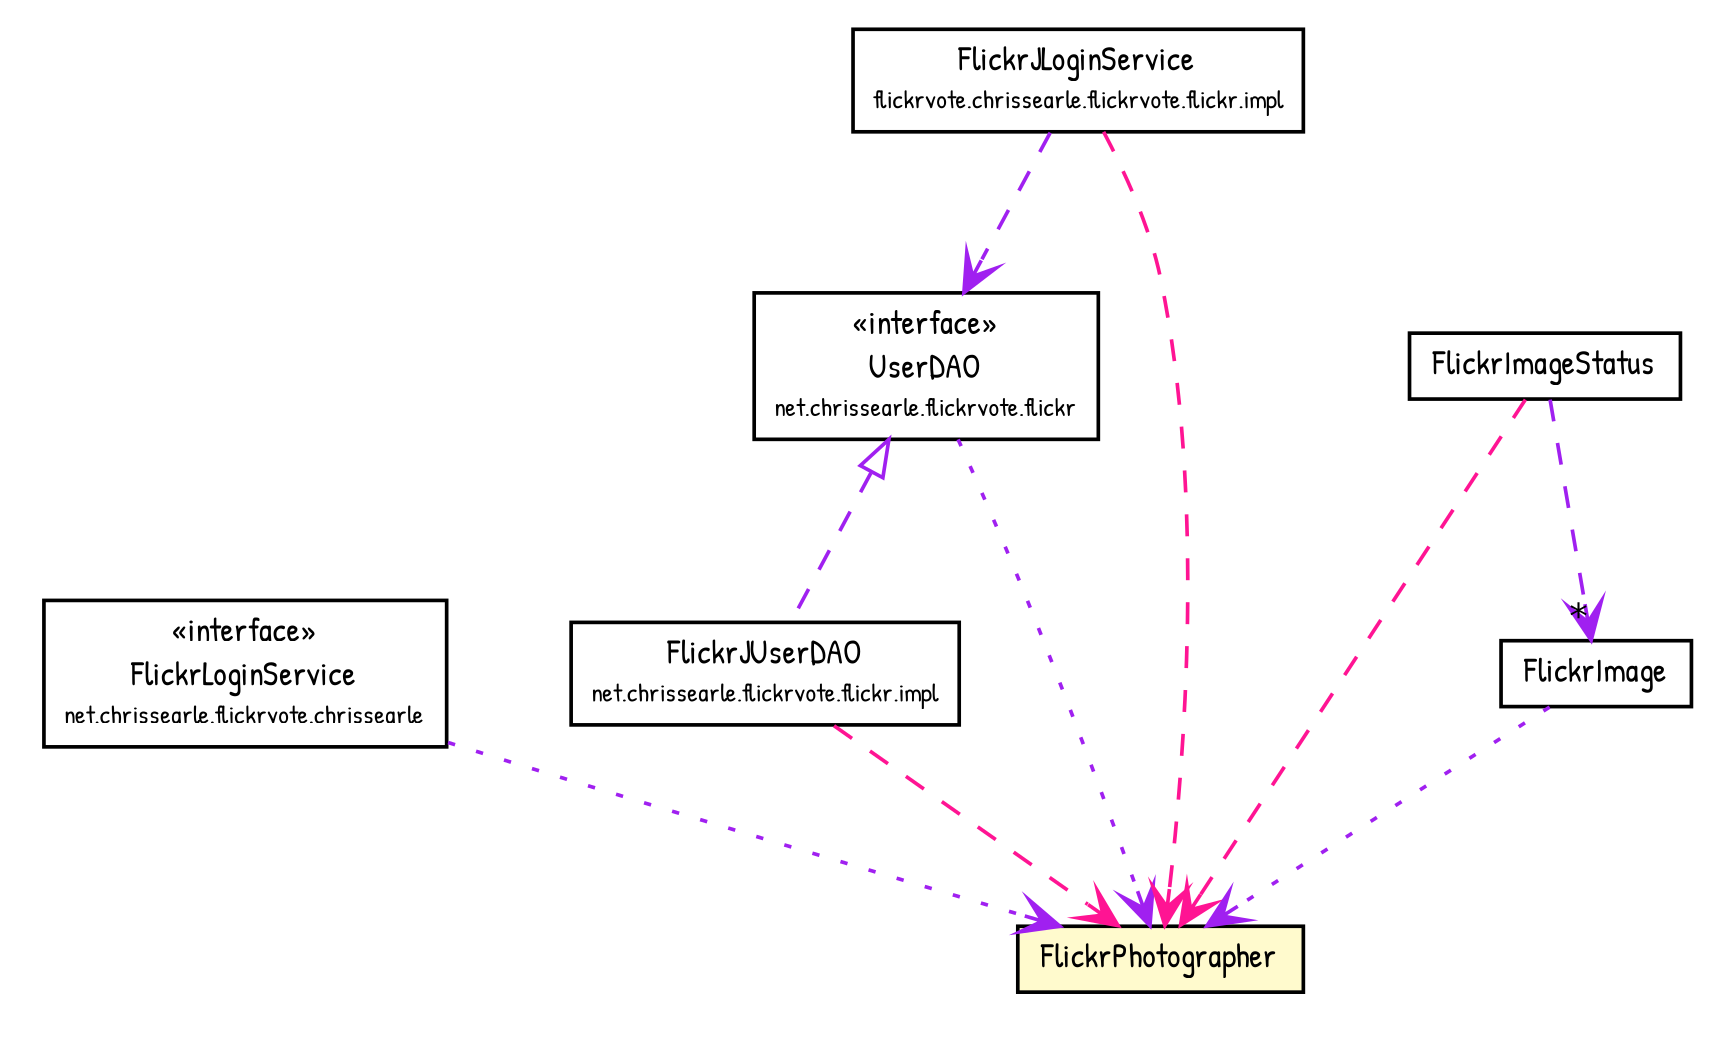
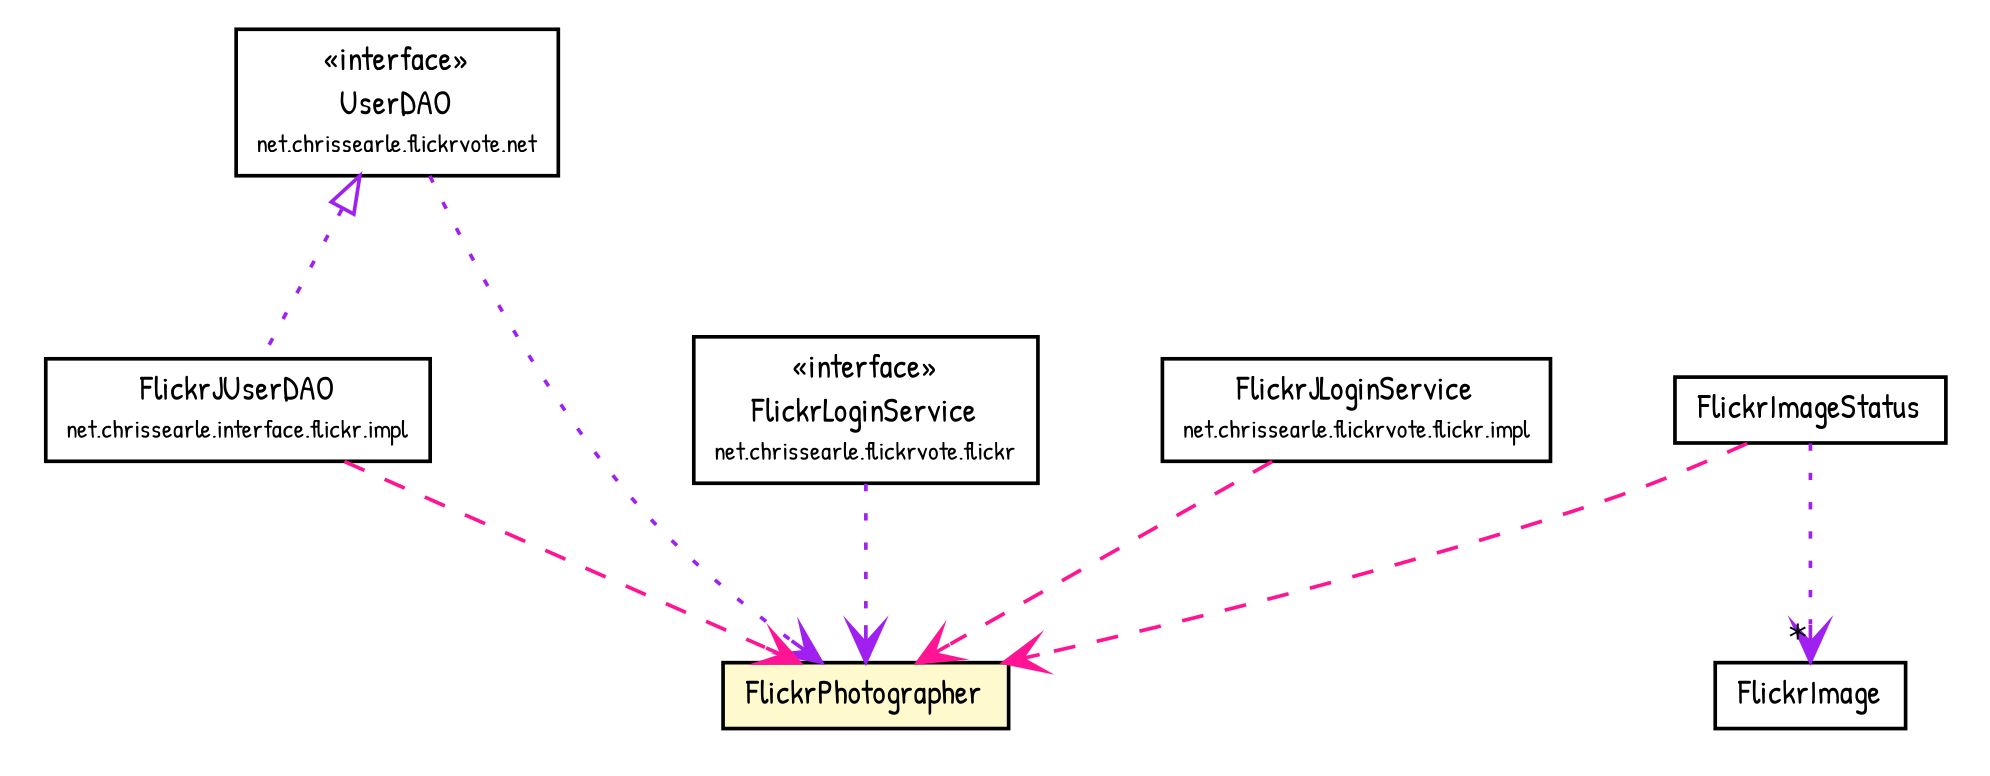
  digraph {
    fontname="Patrick Hand"
    node [fontcolor=black fontname="Patrick Hand" fontsize=9.0 shape=plaintext]
    edge [color=purple fontname="Patrick Hand" fontsize=10.0 headport=p labelfontname=Helvetica labelfontsize=10 style=dashed tailport=p arrowhead=open fontcolor=black]
-   n1 [label=<<table border="0" cellborder="1" cellspacing="0" cellpadding="2" port="p" href="../UserDAO.html"> 		<tr><td><table border="0" cellspacing="0" cellpadding="1"> 			<tr><td> &laquo;interface&raquo; </td></tr> 			<tr><td> UserDAO </td></tr> 			<tr><td><font point-size="7.0"> net.chrissearle.flickrvote.flickr </font></td></tr> 		</table></td></tr> 		</table>>]
-   n2 [label=<<table border="0" cellborder="1" cellspacing="0" cellpadding="2" port="p" href="../impl/FlickrJUserDAO.html"> 		<tr><td><table border="0" cellspacing="0" cellpadding="1"> 			<tr><td> FlickrJUserDAO </td></tr> 			<tr><td><font point-size="7.0"> net.chrissearle.flickrvote.flickr.impl </font></td></tr> 		</table></td></tr> 		</table>>]
+   n1 [label=<<table border="0" cellborder="1" cellspacing="0" cellpadding="2" port="p" href="../UserDAO.html"> 		<tr><td><table border="0" cellspacing="0" cellpadding="1"> 			<tr><td> &laquo;interface&raquo; </td></tr> 			<tr><td> UserDAO </td></tr> 			<tr><td><font point-size="7.0"> net.chrissearle.flickrvote.net </font></td></tr> 		</table></td></tr> 		</table>>]
+   n2 [label=<<table border="0" cellborder="1" cellspacing="0" cellpadding="2" port="p" href="../impl/FlickrJUserDAO.html"> 		<tr><td><table border="0" cellspacing="0" cellpadding="1"> 			<tr><td> FlickrJUserDAO </td></tr> 			<tr><td><font point-size="7.0"> net.chrissearle.interface.flickr.impl </font></td></tr> 		</table></td></tr> 		</table>>]
    n3 [label=<<table border="0" cellborder="1" cellspacing="0" cellpadding="2" port="p" bgcolor="lemonChiffon" href="./FlickrPhotographer.html"> 		<tr><td><table border="0" cellspacing="0" cellpadding="1"> 			<tr><td> FlickrPhotographer </td></tr> 		</table></td></tr> 		</table>>]
-   n4 [label=<<table border="0" cellborder="1" cellspacing="0" cellpadding="2" port="p" href="../FlickrLoginService.html"> 		<tr><td><table border="0" cellspacing="0" cellpadding="1"> 			<tr><td> &laquo;interface&raquo; </td></tr> 			<tr><td> FlickrLoginService </td></tr> 			<tr><td><font point-size="7.0"> net.chrissearle.flickrvote.chrissearle </font></td></tr> 		</table></td></tr> 		</table>>]
-   n5 [label=<<table border="0" cellborder="1" cellspacing="0" cellpadding="2" port="p" href="../impl/FlickrJLoginService.html"> 		<tr><td><table border="0" cellspacing="0" cellpadding="1"> 			<tr><td> FlickrJLoginService </td></tr> 			<tr><td><font point-size="7.0"> flickrvote.chrissearle.flickrvote.flickr.impl </font></td></tr> 		</table></td></tr> 		</table>>]
+   n4 [label=<<table border="0" cellborder="1" cellspacing="0" cellpadding="2" port="p" href="../FlickrLoginService.html"> 		<tr><td><table border="0" cellspacing="0" cellpadding="1"> 			<tr><td> &laquo;interface&raquo; </td></tr> 			<tr><td> FlickrLoginService </td></tr> 			<tr><td><font point-size="7.0"> net.chrissearle.flickrvote.flickr </font></td></tr> 		</table></td></tr> 		</table>>]
+   n5 [label=<<table border="0" cellborder="1" cellspacing="0" cellpadding="2" port="p" href="../impl/FlickrJLoginService.html"> 		<tr><td><table border="0" cellspacing="0" cellpadding="1"> 			<tr><td> FlickrJLoginService </td></tr> 			<tr><td><font point-size="7.0"> net.chrissearle.flickrvote.flickr.impl </font></td></tr> 		</table></td></tr> 		</table>>]
    n6 [label=<<table border="0" cellborder="1" cellspacing="0" cellpadding="2" port="p" href="./FlickrImageStatus.html"> 		<tr><td><table border="0" cellspacing="0" cellpadding="1"> 			<tr><td> FlickrImageStatus </td></tr> 		</table></td></tr> 		</table>>]
    n7 [label=<<table border="0" cellborder="1" cellspacing="0" cellpadding="2" port="p" href="./FlickrImage.html"> 		<tr><td><table border="0" cellspacing="0" cellpadding="1"> 			<tr><td> FlickrImage </td></tr> 		</table></td></tr> 		</table>>]
-   n1 -> n2 [arrowtail=empty dir=back fontsize=10 arrowhead="" fontcolor=""]
+   n1 -> n2 [arrowtail=empty dir=back fontsize=10 style=dotted arrowhead="" fontcolor=""]
    n1 -> n3 [style=dotted]
    n2 -> n3 [color=deeppink]
    n4 -> n3 [style=dotted]
-   n5 -> n1
    n5 -> n3 [color=deeppink]
    n6 -> n3 [color=deeppink]
-   n6 -> n7 [headlabel="*"]
-   n7 -> n3 [style=dotted]
+   n6 -> n7 [headlabel="*" style=dotted]
  }
